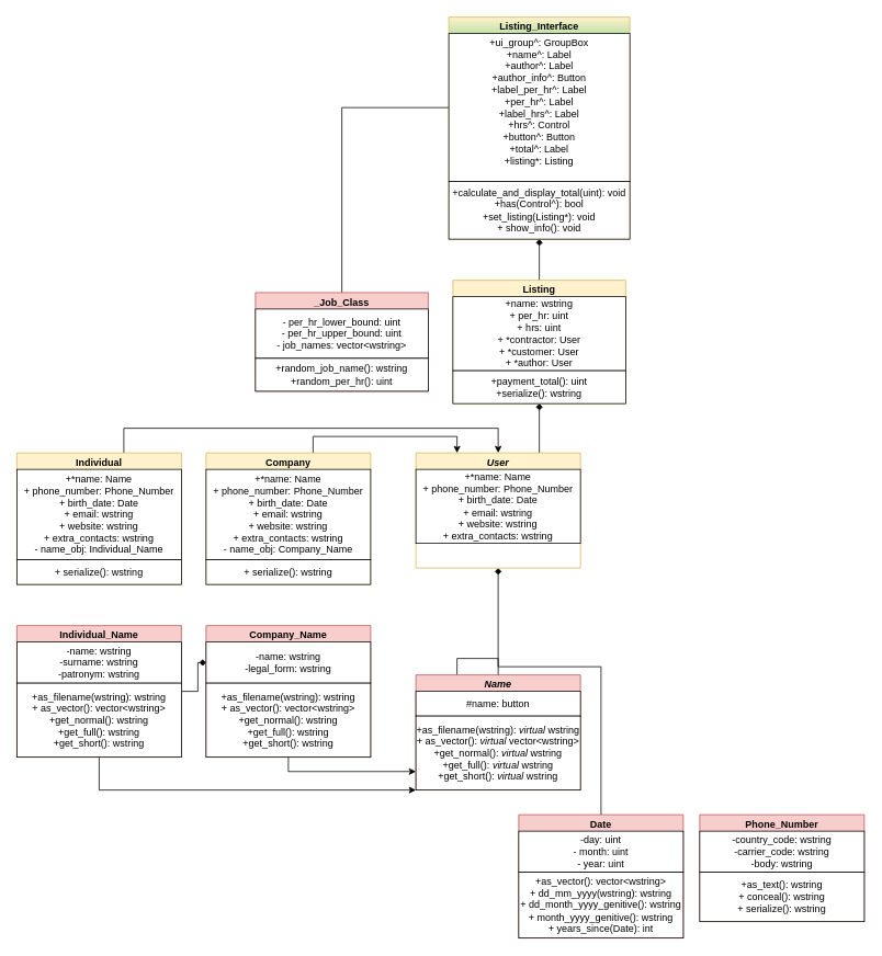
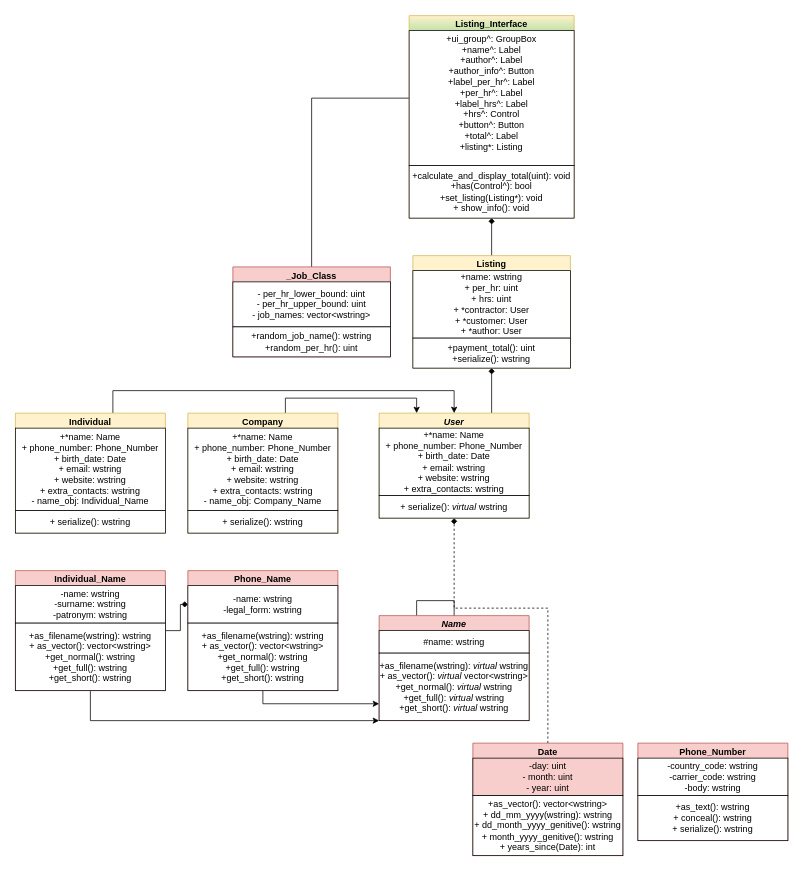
  <mxCell id="0" />
  <mxCell id="1" parent="0" />
  <mxCell id="2" style="edgeStyle=orthogonalEdgeStyle;rounded=0;orthogonalLoop=1;jettySize=auto;html=1;exitX=0.25;exitY=0;exitDx=0;exitDy=0;endArrow=diamond;endFill=1;" edge="1" parent="1" source="3" target="4"><mxGeometry relative="1" as="geometry" /></mxCell>
  <mxCell id="3" value="&lt;i&gt;Name&lt;/i&gt;" style="swimlane;whiteSpace=wrap;html=1;fillColor=#f8cecc;strokeColor=#b85450;" vertex="1" parent="1"><mxGeometry x="505" y="820" width="200" height="140" as="geometry" /></mxCell>
- <mxCell id="4" value="&lt;span style=&quot;background-color: transparent; color: light-dark(rgb(0, 0, 0), rgb(255, 255, 255));&quot;&gt;#name: button&lt;/span&gt;" style="rounded=0;whiteSpace=wrap;html=1;" vertex="1" parent="3"><mxGeometry y="20" width="200" height="30" as="geometry" /></mxCell>
+ <mxCell id="4" value="&lt;span style=&quot;background-color: transparent; color: light-dark(rgb(0, 0, 0), rgb(255, 255, 255));&quot;&gt;#name: wstring&lt;/span&gt;" style="rounded=0;whiteSpace=wrap;html=1;" vertex="1" parent="3"><mxGeometry y="20" width="200" height="30" as="geometry" /></mxCell>
  <mxCell id="5" value="+as_filename(wstring): &lt;i&gt;virtual &lt;/i&gt;wstring&lt;div&gt;+ as_vector(): &lt;i&gt;virtual &lt;/i&gt;vector&amp;lt;wstring&amp;gt;&lt;/div&gt;&lt;div&gt;+get_normal(): &lt;i&gt;virtual &lt;/i&gt;wstring&lt;/div&gt;&lt;div&gt;+get_full(): &lt;i&gt;virtual &lt;/i&gt;wstring&lt;/div&gt;&lt;div&gt;+get_short(): &lt;i&gt;virtual &lt;/i&gt;wstring&lt;/div&gt;" style="rounded=0;whiteSpace=wrap;html=1;" vertex="1" parent="3"><mxGeometry y="50" width="200" height="90" as="geometry" /></mxCell>
  <mxCell id="6" style="edgeStyle=orthogonalEdgeStyle;rounded=0;orthogonalLoop=1;jettySize=auto;html=1;endArrow=diamond;endFill=1;" edge="1" parent="1" source="8" target="13"><mxGeometry relative="1" as="geometry" /></mxCell>
  <mxCell id="7" style="edgeStyle=orthogonalEdgeStyle;rounded=0;orthogonalLoop=1;jettySize=auto;html=1;exitX=0.5;exitY=1;exitDx=0;exitDy=0;entryX=0;entryY=1;entryDx=0;entryDy=0;" edge="1" parent="1" source="8" target="3"><mxGeometry relative="1" as="geometry"><Array as="points"><mxPoint x="120" y="960" /></Array></mxGeometry></mxCell>
  <mxCell id="8" value="Individual_Name" style="swimlane;whiteSpace=wrap;html=1;fillColor=#f8cecc;strokeColor=#b85450;" vertex="1" parent="1"><mxGeometry x="20" y="760" width="200" height="160" as="geometry" /></mxCell>
  <mxCell id="9" value="&lt;font face=&quot;Helvetica&quot;&gt;&lt;span style=&quot;background-color: transparent; color: light-dark(rgb(0, 0, 0), rgb(255, 255, 255));&quot;&gt;-&lt;/span&gt;&lt;/font&gt;&lt;span style=&quot;background-color: transparent; color: light-dark(rgb(0, 0, 0), rgb(255, 255, 255));&quot;&gt;name: wstring&lt;/span&gt;&lt;div&gt;&lt;span style=&quot;background-color: transparent; color: light-dark(rgb(0, 0, 0), rgb(255, 255, 255));&quot;&gt;-surname: wstring&lt;/span&gt;&lt;/div&gt;&lt;div&gt;&lt;span style=&quot;background-color: transparent; color: light-dark(rgb(0, 0, 0), rgb(255, 255, 255));&quot;&gt;-patronym: wstring&lt;/span&gt;&lt;/div&gt;" style="rounded=0;whiteSpace=wrap;html=1;" vertex="1" parent="8"><mxGeometry y="20" width="200" height="50" as="geometry" /></mxCell>
  <mxCell id="10" value="+as_filename(wstring): wstring&lt;div&gt;+ as_vector(): vector&amp;lt;wstring&amp;gt;&lt;/div&gt;&lt;div&gt;+get_normal(): wstring&lt;/div&gt;&lt;div&gt;+get_full(): wstring&lt;/div&gt;&lt;div&gt;+get_short(): wstring&lt;/div&gt;" style="rounded=0;whiteSpace=wrap;html=1;" vertex="1" parent="8"><mxGeometry y="70" width="200" height="90" as="geometry" /></mxCell>
  <mxCell id="11" style="edgeStyle=orthogonalEdgeStyle;rounded=0;orthogonalLoop=1;jettySize=auto;html=1;exitX=0.5;exitY=1;exitDx=0;exitDy=0;entryX=0;entryY=0.75;entryDx=0;entryDy=0;" edge="1" parent="1" source="12" target="5"><mxGeometry relative="1" as="geometry"><Array as="points"><mxPoint x="350" y="938" /></Array></mxGeometry></mxCell>
- <mxCell id="12" value="Company_Name" style="swimlane;whiteSpace=wrap;html=1;fillColor=#f8cecc;strokeColor=#b85450;" vertex="1" parent="1"><mxGeometry x="250" y="760" width="200" height="160" as="geometry" /></mxCell>
+ <mxCell id="12" value="Phone_Name" style="swimlane;whiteSpace=wrap;html=1;fillColor=#f8cecc;strokeColor=#b85450;" vertex="1" parent="1"><mxGeometry x="250" y="760" width="200" height="160" as="geometry" /></mxCell>
  <mxCell id="13" value="&lt;font face=&quot;Helvetica&quot;&gt;&lt;span style=&quot;background-color: transparent; color: light-dark(rgb(0, 0, 0), rgb(255, 255, 255));&quot;&gt;-&lt;/span&gt;&lt;/font&gt;&lt;span style=&quot;background-color: transparent; color: light-dark(rgb(0, 0, 0), rgb(255, 255, 255));&quot;&gt;name: wstring&lt;/span&gt;&lt;div&gt;&lt;span style=&quot;background-color: transparent; color: light-dark(rgb(0, 0, 0), rgb(255, 255, 255));&quot;&gt;-legal_form: wstring&lt;/span&gt;&lt;/div&gt;" style="rounded=0;whiteSpace=wrap;html=1;" vertex="1" parent="12"><mxGeometry y="20" width="200" height="50" as="geometry" /></mxCell>
  <mxCell id="14" value="+as_filename(wstring): wstring&lt;div&gt;+ as_vector(): vector&amp;lt;wstring&amp;gt;&lt;/div&gt;&lt;div&gt;+get_normal(): wstring&lt;/div&gt;&lt;div&gt;+get_full(): wstring&lt;/div&gt;&lt;div&gt;+get_short(): wstring&lt;/div&gt;" style="rounded=0;whiteSpace=wrap;html=1;" vertex="1" parent="12"><mxGeometry y="70" width="200" height="90" as="geometry" /></mxCell>
  <mxCell id="15" value="Phone_Number" style="swimlane;whiteSpace=wrap;html=1;fillColor=#f8cecc;strokeColor=#b85450;" vertex="1" parent="1"><mxGeometry x="850" y="990" width="200" height="130" as="geometry" /></mxCell>
  <mxCell id="16" value="&lt;span style=&quot;background-color: transparent; color: light-dark(rgb(0, 0, 0), rgb(255, 255, 255));&quot;&gt;-country_code: wstring&lt;/span&gt;&lt;div&gt;&lt;span style=&quot;background-color: transparent; color: light-dark(rgb(0, 0, 0), rgb(255, 255, 255));&quot;&gt;-carrier_code: wstring&lt;/span&gt;&lt;/div&gt;&lt;div&gt;-body: wstring&lt;/div&gt;" style="rounded=0;whiteSpace=wrap;html=1;" vertex="1" parent="15"><mxGeometry y="20" width="200" height="50" as="geometry" /></mxCell>
  <mxCell id="17" value="+as_text(): wstring&lt;div&gt;+ conceal(): wstring&lt;/div&gt;&lt;div&gt;+ serialize(): wstring&lt;/div&gt;" style="rounded=0;whiteSpace=wrap;html=1;" vertex="1" parent="15"><mxGeometry y="70" width="200" height="60" as="geometry" /></mxCell>
- <mxCell id="18" style="edgeStyle=orthogonalEdgeStyle;rounded=0;orthogonalLoop=1;jettySize=auto;html=1;entryX=0.5;entryY=1;entryDx=0;entryDy=0;endArrow=diamond;endFill=1;" edge="1" parent="1" source="19" target="23"><mxGeometry relative="1" as="geometry"><Array as="points"><mxPoint x="730" y="810" /><mxPoint x="605" y="810" /></Array></mxGeometry></mxCell>
+ <mxCell id="18" style="edgeStyle=orthogonalEdgeStyle;rounded=0;orthogonalLoop=1;jettySize=auto;html=1;entryX=0.5;entryY=1;entryDx=0;entryDy=0;endArrow=diamond;endFill=1;dashed=1;" edge="1" parent="1" source="19" target="23"><mxGeometry relative="1" as="geometry"><Array as="points"><mxPoint x="730" y="810" /><mxPoint x="605" y="810" /></Array></mxGeometry></mxCell>
  <mxCell id="19" value="Date" style="swimlane;whiteSpace=wrap;html=1;fillColor=#f8cecc;strokeColor=#b85450;" vertex="1" parent="1"><mxGeometry x="630" y="990" width="200" height="150" as="geometry" /></mxCell>
- <mxCell id="20" value="-day: uint&lt;div&gt;- month: uint&lt;/div&gt;&lt;div&gt;- year: uint&lt;/div&gt;" style="rounded=0;whiteSpace=wrap;html=1;" vertex="1" parent="19"><mxGeometry y="20" width="200" height="50" as="geometry" /></mxCell>
+ <mxCell id="20" value="-day: uint&lt;div&gt;- month: uint&lt;/div&gt;&lt;div&gt;- year: uint&lt;/div&gt;" style="rounded=0;whiteSpace=wrap;html=1;fillColor=#f8cecc;" vertex="1" parent="19"><mxGeometry y="20" width="200" height="50" as="geometry" /></mxCell>
  <mxCell id="21" value="+as_vector(): vector&amp;lt;wstring&amp;gt;&lt;div&gt;+ dd_mm_yyyy(wstring): wstring&lt;/div&gt;&lt;div&gt;+ dd_month_yyyy_genitive(): wstring&lt;/div&gt;&lt;div&gt;+ month_yyyy_genitive(): wstring&lt;/div&gt;&lt;div&gt;+ years_since(Date): int&lt;/div&gt;" style="rounded=0;whiteSpace=wrap;html=1;" vertex="1" parent="19"><mxGeometry y="70" width="200" height="80" as="geometry" /></mxCell>
  <mxCell id="22" style="edgeStyle=orthogonalEdgeStyle;rounded=0;orthogonalLoop=1;jettySize=auto;html=1;exitX=0.75;exitY=0;exitDx=0;exitDy=0;entryX=0.5;entryY=1;entryDx=0;entryDy=0;endArrow=diamond;endFill=1;" edge="1" parent="1" source="23" target="35"><mxGeometry relative="1" as="geometry" /></mxCell>
  <mxCell id="23" value="&lt;i&gt;User&lt;/i&gt;" style="swimlane;whiteSpace=wrap;html=1;fillColor=#fff2cc;strokeColor=#d6b656;" vertex="1" parent="1"><mxGeometry x="505" y="550" width="200" height="140" as="geometry" /></mxCell>
  <mxCell id="24" value="&lt;span style=&quot;background-color: transparent; color: light-dark(rgb(0, 0, 0), rgb(255, 255, 255));&quot;&gt;+*name: Name&lt;/span&gt;&lt;div&gt;&lt;span style=&quot;background-color: transparent; color: light-dark(rgb(0, 0, 0), rgb(255, 255, 255));&quot;&gt;+ phone_number: Phone_Number&lt;/span&gt;&lt;/div&gt;&lt;div&gt;&lt;span style=&quot;background-color: transparent; color: light-dark(rgb(0, 0, 0), rgb(255, 255, 255));&quot;&gt;+ birth_date: Date&lt;/span&gt;&lt;/div&gt;&lt;div&gt;&lt;span style=&quot;background-color: transparent; color: light-dark(rgb(0, 0, 0), rgb(255, 255, 255));&quot;&gt;+ email: wstring&lt;/span&gt;&lt;/div&gt;&lt;div&gt;&lt;span style=&quot;background-color: transparent; color: light-dark(rgb(0, 0, 0), rgb(255, 255, 255));&quot;&gt;+ website: wstring&lt;/span&gt;&lt;/div&gt;&lt;div&gt;&lt;span style=&quot;background-color: transparent; color: light-dark(rgb(0, 0, 0), rgb(255, 255, 255));&quot;&gt;+ extra_contacts: wstring&lt;/span&gt;&lt;/div&gt;" style="rounded=0;whiteSpace=wrap;html=1;" vertex="1" parent="23"><mxGeometry y="20" width="200" height="90" as="geometry" /></mxCell>
+ <mxCell id="25" value="+ serialize(): &lt;i&gt;virtual&lt;/i&gt;&amp;nbsp;wstring" style="rounded=0;whiteSpace=wrap;html=1;" vertex="1" parent="23"><mxGeometry y="110" width="200" height="30" as="geometry" /></mxCell>
  <mxCell id="26" style="edgeStyle=orthogonalEdgeStyle;rounded=0;orthogonalLoop=1;jettySize=auto;html=1;entryX=0.5;entryY=0;entryDx=0;entryDy=0;" edge="1" parent="1" source="27" target="23"><mxGeometry relative="1" as="geometry"><Array as="points"><mxPoint x="150" y="520" /><mxPoint x="605" y="520" /></Array></mxGeometry></mxCell>
  <mxCell id="27" value="Individual" style="swimlane;whiteSpace=wrap;html=1;fillColor=#fff2cc;strokeColor=#d6b656;" vertex="1" parent="1"><mxGeometry x="20" y="550" width="200" height="160" as="geometry" /></mxCell>
  <mxCell id="28" value="&lt;span style=&quot;background-color: transparent; color: light-dark(rgb(0, 0, 0), rgb(255, 255, 255));&quot;&gt;+*name: Name&lt;/span&gt;&lt;div&gt;&lt;span style=&quot;background-color: transparent; color: light-dark(rgb(0, 0, 0), rgb(255, 255, 255));&quot;&gt;+ phone_number: Phone_Number&lt;/span&gt;&lt;/div&gt;&lt;div&gt;&lt;span style=&quot;background-color: transparent; color: light-dark(rgb(0, 0, 0), rgb(255, 255, 255));&quot;&gt;+ birth_date: Date&lt;/span&gt;&lt;/div&gt;&lt;div&gt;&lt;span style=&quot;background-color: transparent; color: light-dark(rgb(0, 0, 0), rgb(255, 255, 255));&quot;&gt;+ email: wstring&lt;/span&gt;&lt;/div&gt;&lt;div&gt;&lt;span style=&quot;background-color: transparent; color: light-dark(rgb(0, 0, 0), rgb(255, 255, 255));&quot;&gt;+ website: wstring&lt;/span&gt;&lt;/div&gt;&lt;div&gt;&lt;span style=&quot;background-color: transparent; color: light-dark(rgb(0, 0, 0), rgb(255, 255, 255));&quot;&gt;+ extra_contacts: wstring&lt;/span&gt;&lt;/div&gt;&lt;div&gt;&lt;span style=&quot;background-color: transparent; color: light-dark(rgb(0, 0, 0), rgb(255, 255, 255));&quot;&gt;- name_obj: Individual_Name&lt;/span&gt;&lt;/div&gt;" style="rounded=0;whiteSpace=wrap;html=1;" vertex="1" parent="27"><mxGeometry y="20" width="200" height="110" as="geometry" /></mxCell>
  <mxCell id="29" value="+ serialize(): wstring" style="rounded=0;whiteSpace=wrap;html=1;" vertex="1" parent="27"><mxGeometry y="130" width="200" height="30" as="geometry" /></mxCell>
  <mxCell id="30" style="edgeStyle=orthogonalEdgeStyle;rounded=0;orthogonalLoop=1;jettySize=auto;html=1;entryX=0.25;entryY=0;entryDx=0;entryDy=0;" edge="1" parent="1" source="31" target="23"><mxGeometry relative="1" as="geometry"><Array as="points"><mxPoint x="380" y="530" /><mxPoint x="555" y="530" /></Array></mxGeometry></mxCell>
  <mxCell id="31" value="Company" style="swimlane;whiteSpace=wrap;html=1;fillColor=#fff2cc;strokeColor=#d6b656;" vertex="1" parent="1"><mxGeometry x="250" y="550" width="200" height="160" as="geometry" /></mxCell>
  <mxCell id="32" value="&lt;span style=&quot;background-color: transparent; color: light-dark(rgb(0, 0, 0), rgb(255, 255, 255));&quot;&gt;+*name: Name&lt;/span&gt;&lt;div&gt;&lt;span style=&quot;background-color: transparent; color: light-dark(rgb(0, 0, 0), rgb(255, 255, 255));&quot;&gt;+ phone_number: Phone_Number&lt;/span&gt;&lt;/div&gt;&lt;div&gt;&lt;span style=&quot;background-color: transparent; color: light-dark(rgb(0, 0, 0), rgb(255, 255, 255));&quot;&gt;+ birth_date: Date&lt;/span&gt;&lt;/div&gt;&lt;div&gt;&lt;span style=&quot;background-color: transparent; color: light-dark(rgb(0, 0, 0), rgb(255, 255, 255));&quot;&gt;+ email: wstring&lt;/span&gt;&lt;/div&gt;&lt;div&gt;&lt;span style=&quot;background-color: transparent; color: light-dark(rgb(0, 0, 0), rgb(255, 255, 255));&quot;&gt;+ website: wstring&lt;/span&gt;&lt;/div&gt;&lt;div&gt;&lt;span style=&quot;background-color: transparent; color: light-dark(rgb(0, 0, 0), rgb(255, 255, 255));&quot;&gt;+ extra_contacts: wstring&lt;/span&gt;&lt;/div&gt;&lt;div&gt;&lt;span style=&quot;background-color: transparent; color: light-dark(rgb(0, 0, 0), rgb(255, 255, 255));&quot;&gt;- name_obj: Company_Name&lt;/span&gt;&lt;/div&gt;" style="rounded=0;whiteSpace=wrap;html=1;" vertex="1" parent="31"><mxGeometry y="20" width="200" height="110" as="geometry" /></mxCell>
  <mxCell id="33" value="+ serialize(): wstring" style="rounded=0;whiteSpace=wrap;html=1;" vertex="1" parent="31"><mxGeometry y="130" width="200" height="30" as="geometry" /></mxCell>
  <mxCell id="34" style="edgeStyle=orthogonalEdgeStyle;rounded=0;orthogonalLoop=1;jettySize=auto;html=1;entryX=0.5;entryY=1;entryDx=0;entryDy=0;endArrow=diamond;endFill=1;" edge="1" parent="1" source="35" target="44"><mxGeometry relative="1" as="geometry" /></mxCell>
  <mxCell id="35" value="Listing" style="swimlane;whiteSpace=wrap;html=1;fillColor=#fff2cc;strokeColor=#d6b656;" vertex="1" parent="1"><mxGeometry x="550" y="340" width="210" height="150" as="geometry" /></mxCell>
  <mxCell id="36" value="&lt;span style=&quot;background-color: transparent; color: light-dark(rgb(0, 0, 0), rgb(255, 255, 255));&quot;&gt;+name: wstring&lt;/span&gt;&lt;div&gt;&lt;span style=&quot;background-color: transparent; color: light-dark(rgb(0, 0, 0), rgb(255, 255, 255));&quot;&gt;+ per_hr: uint&lt;/span&gt;&lt;/div&gt;&lt;div&gt;&lt;span style=&quot;background-color: transparent; color: light-dark(rgb(0, 0, 0), rgb(255, 255, 255));&quot;&gt;+ hrs: uint&lt;/span&gt;&lt;/div&gt;&lt;div&gt;&lt;span style=&quot;background-color: transparent; color: light-dark(rgb(0, 0, 0), rgb(255, 255, 255));&quot;&gt;+ *contractor: User&lt;/span&gt;&lt;/div&gt;&lt;div&gt;&lt;span style=&quot;background-color: transparent; color: light-dark(rgb(0, 0, 0), rgb(255, 255, 255));&quot;&gt;+ *customer: User&lt;/span&gt;&lt;/div&gt;&lt;div&gt;&lt;span style=&quot;background-color: transparent; color: light-dark(rgb(0, 0, 0), rgb(255, 255, 255));&quot;&gt;+ *author: User&lt;/span&gt;&lt;/div&gt;" style="rounded=0;whiteSpace=wrap;html=1;" vertex="1" parent="35"><mxGeometry y="20" width="210" height="90" as="geometry" /></mxCell>
  <mxCell id="37" value="+payment_total(): uint&lt;div&gt;+serialize(): wstring&lt;/div&gt;" style="rounded=0;whiteSpace=wrap;html=1;" vertex="1" parent="35"><mxGeometry y="110" width="210" height="40" as="geometry" /></mxCell>
  <mxCell id="38" style="edgeStyle=orthogonalEdgeStyle;rounded=0;orthogonalLoop=1;jettySize=auto;html=1;entryX=0;entryY=0.5;entryDx=0;entryDy=0;exitX=0.5;exitY=0;exitDx=0;exitDy=0;endArrow=none;startFill=0;" edge="1" parent="1" source="39" target="43"><mxGeometry relative="1" as="geometry"><Array as="points"><mxPoint x="415" y="130" /></Array></mxGeometry></mxCell>
  <mxCell id="39" value="_Job_Class" style="swimlane;whiteSpace=wrap;html=1;fillColor=#f8cecc;strokeColor=#b85450;" vertex="1" parent="1"><mxGeometry x="310" y="355" width="210" height="120" as="geometry" /></mxCell>
  <mxCell id="40" value="- per_hr_lower_bound: uint&lt;div&gt;- per_hr_upper_bound: uint&lt;/div&gt;&lt;div&gt;- job_names: vector&amp;lt;wstring&amp;gt;&lt;/div&gt;" style="rounded=0;whiteSpace=wrap;html=1;" vertex="1" parent="39"><mxGeometry y="20" width="210" height="60" as="geometry" /></mxCell>
  <mxCell id="41" value="+random_job_name(): wstring&lt;div&gt;+random_per_hr(): uint&lt;/div&gt;" style="rounded=0;whiteSpace=wrap;html=1;" vertex="1" parent="39"><mxGeometry y="80" width="210" height="40" as="geometry" /></mxCell>
  <mxCell id="42" value="Listing_Interface" style="swimlane;whiteSpace=wrap;html=1;fillColor=#fff2cc;strokeColor=#d6b656;gradientColor=#B9E0A5;" vertex="1" parent="1"><mxGeometry x="545" y="20" width="220" height="270" as="geometry" /></mxCell>
  <mxCell id="43" value="+ui_group^: GroupBox&lt;div&gt;+name^: Label&lt;/div&gt;&lt;div&gt;+author^: Label&lt;/div&gt;&lt;div&gt;+author_info^: Button&lt;/div&gt;&lt;div&gt;+label_per_hr^: Label&lt;/div&gt;&lt;div&gt;+per_hr^: Label&lt;/div&gt;&lt;div&gt;+label_hrs^: Label&lt;/div&gt;&lt;div&gt;+hrs^: Control&lt;/div&gt;&lt;div&gt;+button^: Button&lt;/div&gt;&lt;div&gt;+total^: Label&lt;/div&gt;&lt;div&gt;+listing*: Listing&lt;/div&gt;&lt;div&gt;&lt;br&gt;&lt;/div&gt;" style="rounded=0;whiteSpace=wrap;html=1;" vertex="1" parent="42"><mxGeometry y="20" width="220" height="180" as="geometry" /></mxCell>
  <mxCell id="44" value="+calculate_and_display_total(uint): void&lt;div&gt;+has(Control^): bool&lt;/div&gt;&lt;div&gt;+set_listing(Listing*): void&lt;/div&gt;&lt;div&gt;+ show_info(): void&lt;/div&gt;" style="rounded=0;whiteSpace=wrap;html=1;" vertex="1" parent="42"><mxGeometry y="200" width="220" height="70" as="geometry" /></mxCell>
